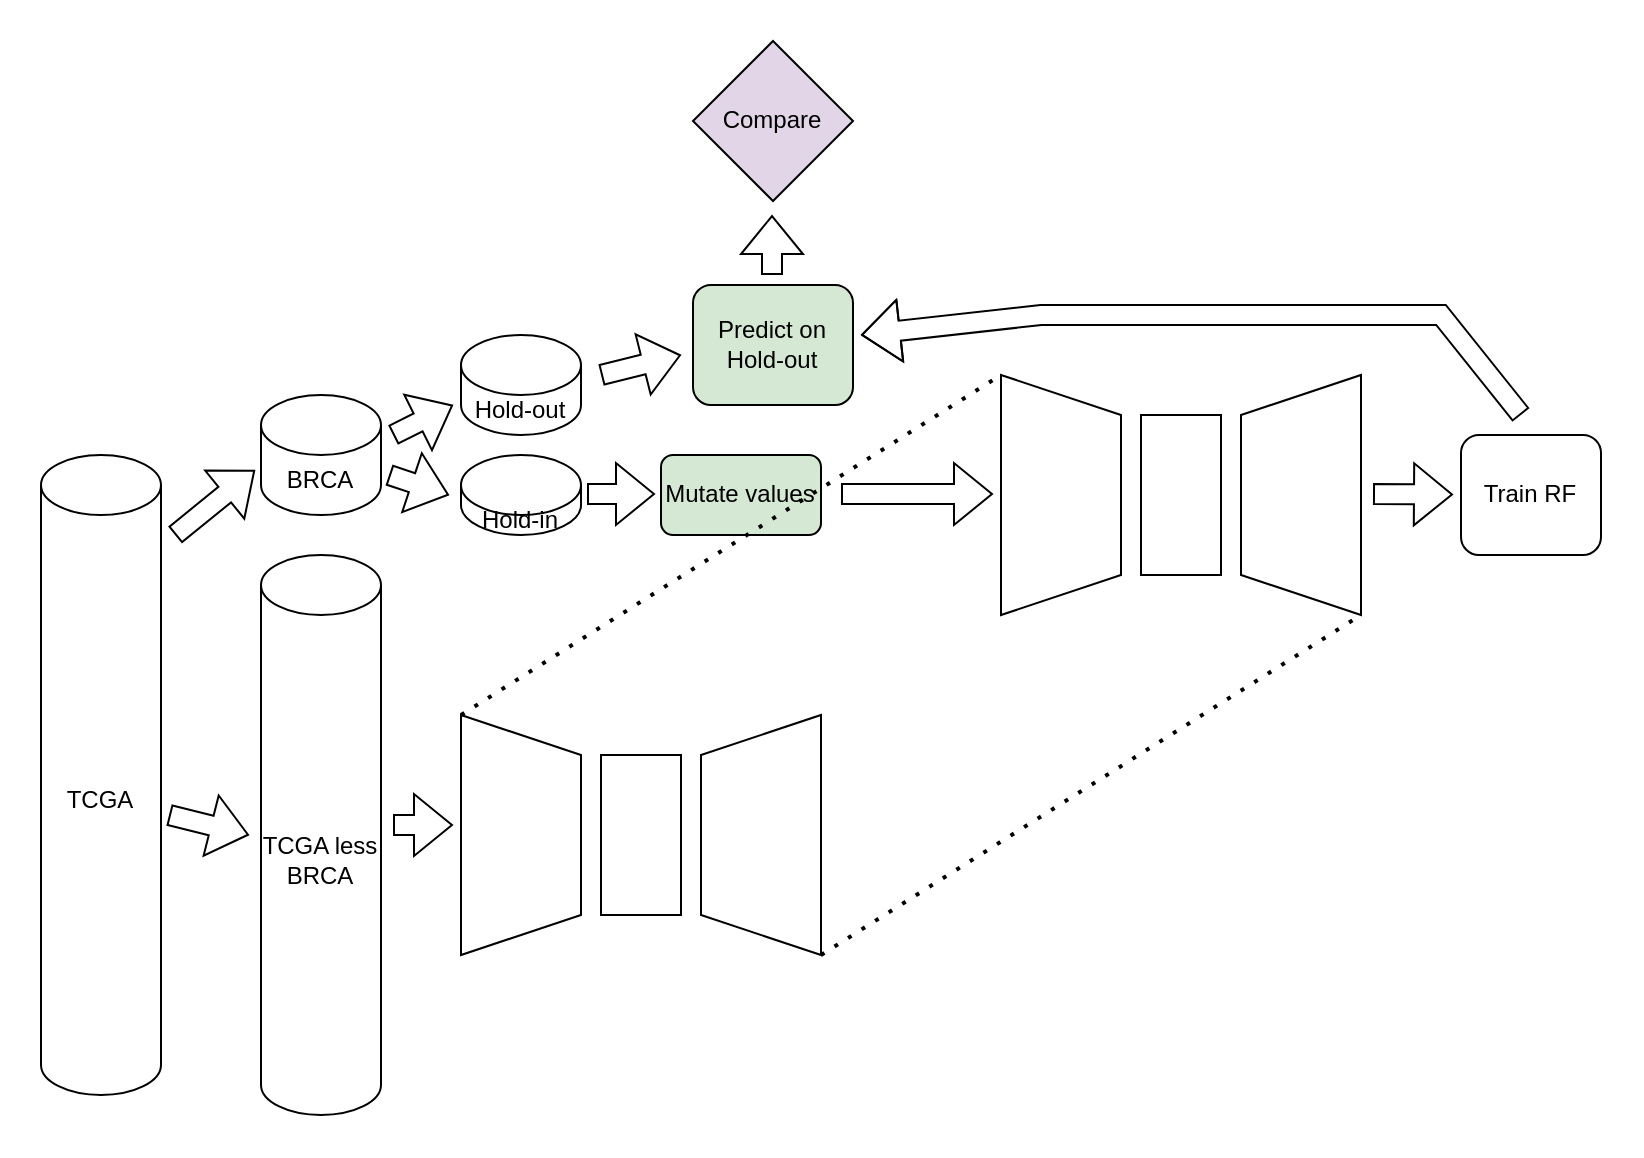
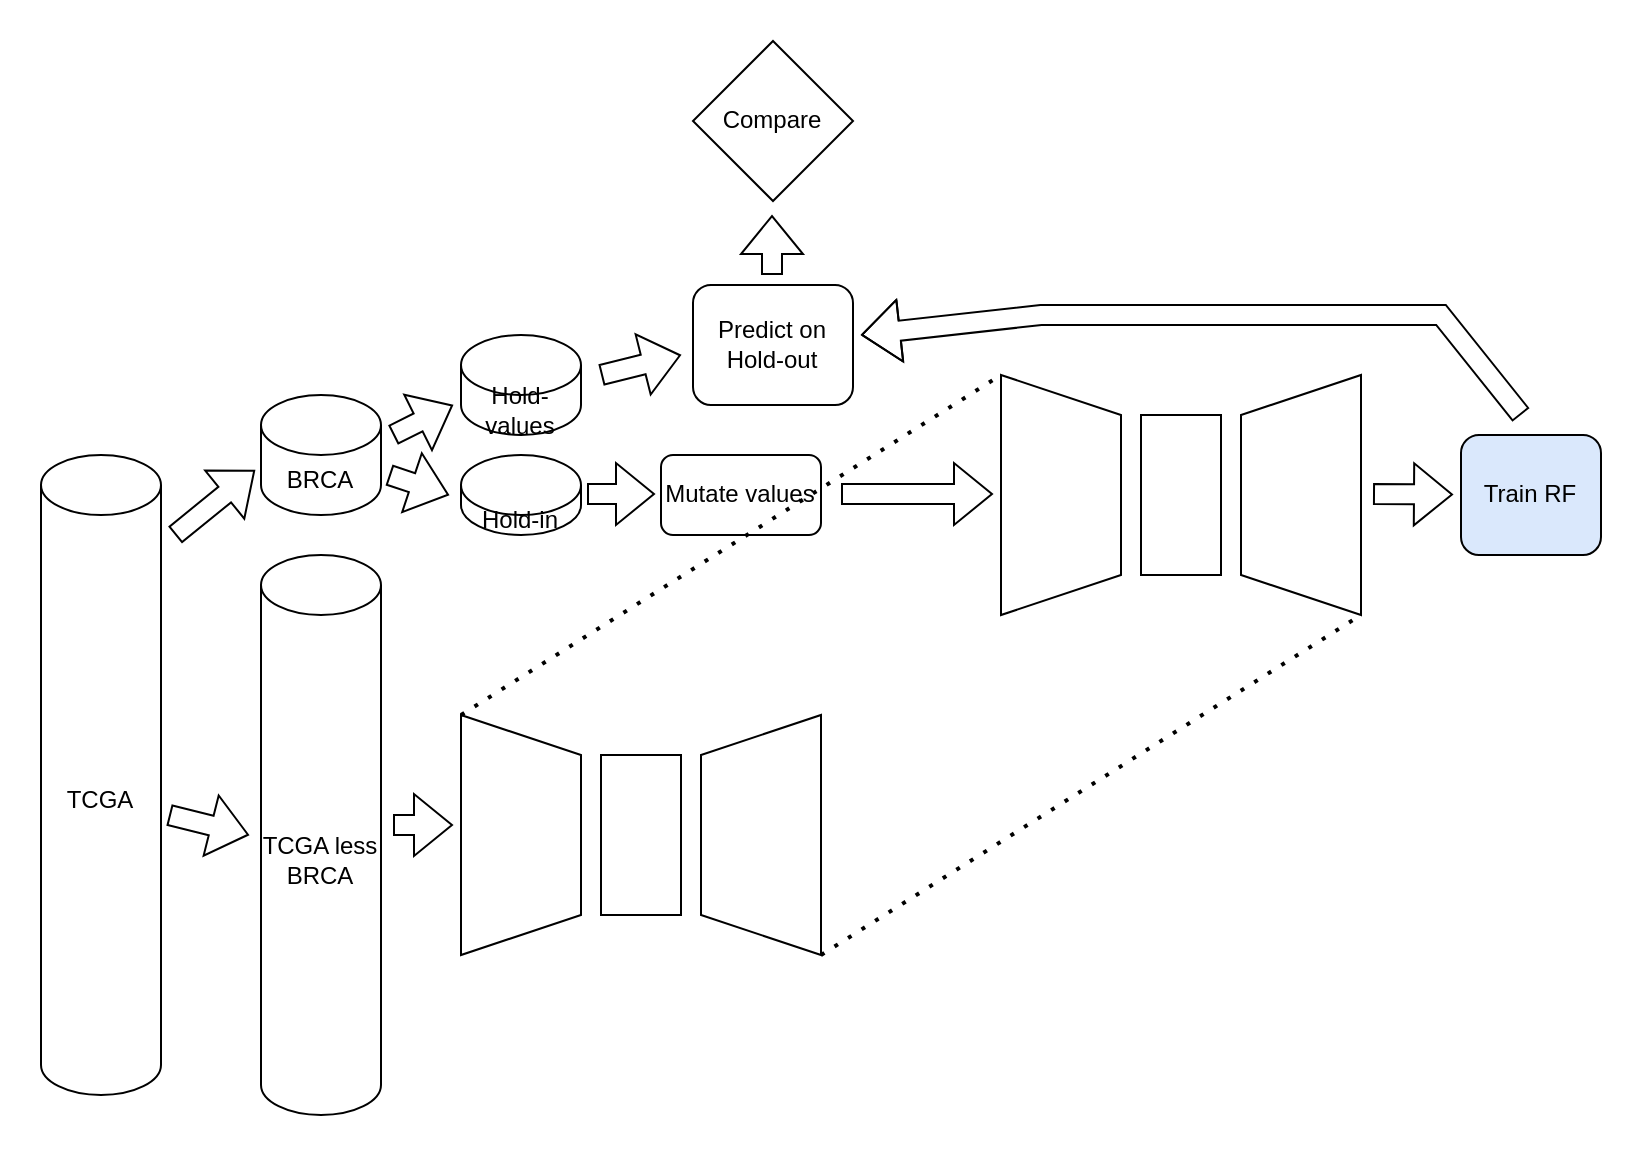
  <mxCell id="0" />
  <mxCell id="1" parent="0" />
  <mxCell id="2" value="TCGA" style="shape=cylinder3;whiteSpace=wrap;html=1;boundedLbl=1;backgroundOutline=1;size=15;" vertex="1" parent="1"><mxGeometry x="20" y="227" width="60" height="320" as="geometry" /></mxCell>
  <mxCell id="3" value="TCGA less BRCA" style="shape=cylinder3;whiteSpace=wrap;html=1;boundedLbl=1;backgroundOutline=1;size=15;" vertex="1" parent="1"><mxGeometry x="130" y="277" width="60" height="280" as="geometry" /></mxCell>
  <mxCell id="4" value="BRCA" style="shape=cylinder3;whiteSpace=wrap;html=1;boundedLbl=1;backgroundOutline=1;size=15;" vertex="1" parent="1"><mxGeometry x="130" y="197" width="60" height="60" as="geometry" /></mxCell>
- <mxCell id="5" value="Hold-out" style="shape=cylinder3;whiteSpace=wrap;html=1;boundedLbl=1;backgroundOutline=1;size=15;" vertex="1" parent="1"><mxGeometry x="230" y="167" width="60" height="50" as="geometry" /></mxCell>
+ <mxCell id="5" value="Hold-values" style="shape=cylinder3;whiteSpace=wrap;html=1;boundedLbl=1;backgroundOutline=1;size=15;" vertex="1" parent="1"><mxGeometry x="230" y="167" width="60" height="50" as="geometry" /></mxCell>
  <mxCell id="6" value="Hold-in" style="shape=cylinder3;whiteSpace=wrap;html=1;boundedLbl=1;backgroundOutline=1;size=15;" vertex="1" parent="1"><mxGeometry x="230" y="227" width="60" height="40" as="geometry" /></mxCell>
  <mxCell id="7" value="" style="group" vertex="1" connectable="0" parent="1"><mxGeometry x="230" y="357" width="180" height="120" as="geometry" /></mxCell>
  <mxCell id="8" value="" style="shape=trapezoid;perimeter=trapezoidPerimeter;whiteSpace=wrap;html=1;fixedSize=1;rotation=90;" vertex="1" parent="7"><mxGeometry x="-30" y="30" width="120" height="60" as="geometry" /></mxCell>
  <mxCell id="9" value="" style="shape=trapezoid;perimeter=trapezoidPerimeter;whiteSpace=wrap;html=1;fixedSize=1;rotation=-90;" vertex="1" parent="7"><mxGeometry x="90" y="30" width="120" height="60" as="geometry" /></mxCell>
  <mxCell id="10" value="" style="rounded=0;whiteSpace=wrap;html=1;" vertex="1" parent="7"><mxGeometry x="70" y="20" width="40" height="80" as="geometry" /></mxCell>
  <mxCell id="11" value="" style="shape=flexArrow;endArrow=classic;html=1;rounded=0;" edge="1" parent="7"><mxGeometry width="50" height="50" relative="1" as="geometry"><mxPoint x="-34" y="55" as="sourcePoint" /><mxPoint x="-4" y="55" as="targetPoint" /></mxGeometry></mxCell>
  <mxCell id="12" value="" style="shape=flexArrow;endArrow=classic;html=1;rounded=0;entryX=0;entryY=0.5;entryDx=0;entryDy=0;entryPerimeter=0;" edge="1" parent="1"><mxGeometry width="50" height="50" relative="1" as="geometry"><mxPoint x="84" y="407" as="sourcePoint" /><mxPoint x="124" y="417" as="targetPoint" /></mxGeometry></mxCell>
  <mxCell id="13" value="" style="shape=flexArrow;endArrow=classic;html=1;rounded=0;entryX=0;entryY=0;entryDx=0;entryDy=37.5;entryPerimeter=0;" edge="1" parent="1"><mxGeometry width="50" height="50" relative="1" as="geometry"><mxPoint x="87" y="267" as="sourcePoint" /><mxPoint x="127" y="234.5" as="targetPoint" /></mxGeometry></mxCell>
  <mxCell id="14" value="" style="shape=flexArrow;endArrow=classic;html=1;rounded=0;entryX=0;entryY=1;entryDx=0;entryDy=-15;entryPerimeter=0;" edge="1" parent="1"><mxGeometry width="50" height="50" relative="1" as="geometry"><mxPoint x="196" y="217" as="sourcePoint" /><mxPoint x="226" y="202" as="targetPoint" /></mxGeometry></mxCell>
  <mxCell id="15" value="" style="shape=flexArrow;endArrow=classic;html=1;rounded=0;entryX=0;entryY=0.5;entryDx=0;entryDy=0;entryPerimeter=0;" edge="1" parent="1"><mxGeometry width="50" height="50" relative="1" as="geometry"><mxPoint x="194" y="237" as="sourcePoint" /><mxPoint x="224" y="247" as="targetPoint" /></mxGeometry></mxCell>
- <mxCell id="16" value="Mutate values" style="rounded=1;whiteSpace=wrap;html=1;fillColor=#d5e8d4;" vertex="1" parent="1"><mxGeometry x="330" y="227" width="80" height="40" as="geometry" /></mxCell>
+ <mxCell id="16" value="Mutate values" style="rounded=1;whiteSpace=wrap;html=1;" vertex="1" parent="1"><mxGeometry x="330" y="227" width="80" height="40" as="geometry" /></mxCell>
  <mxCell id="17" value="" style="shape=flexArrow;endArrow=classic;html=1;rounded=0;entryX=0;entryY=0.5;entryDx=0;entryDy=0;entryPerimeter=0;" edge="1" parent="1"><mxGeometry width="50" height="50" relative="1" as="geometry"><mxPoint x="293" y="246.5" as="sourcePoint" /><mxPoint x="327" y="246.5" as="targetPoint" /></mxGeometry></mxCell>
  <mxCell id="18" value="" style="endArrow=none;dashed=1;html=1;dashPattern=1 3;strokeWidth=2;rounded=0;exitX=0;exitY=1;exitDx=0;exitDy=0;entryX=0;entryY=1;entryDx=0;entryDy=0;" edge="1" parent="1" source="8" target="21"><mxGeometry width="50" height="50" relative="1" as="geometry"><mxPoint x="330" y="367" as="sourcePoint" /><mxPoint x="510" y="227" as="targetPoint" /></mxGeometry></mxCell>
  <mxCell id="19" value="" style="endArrow=none;dashed=1;html=1;dashPattern=1 3;strokeWidth=2;rounded=0;exitX=0;exitY=1;exitDx=0;exitDy=0;entryX=0;entryY=1;entryDx=0;entryDy=0;" edge="1" parent="1" source="9" target="22"><mxGeometry width="50" height="50" relative="1" as="geometry"><mxPoint x="410" y="357" as="sourcePoint" /><mxPoint x="690" y="227" as="targetPoint" /></mxGeometry></mxCell>
  <mxCell id="20" value="" style="group" vertex="1" connectable="0" parent="1"><mxGeometry x="500" y="187" width="180" height="120" as="geometry" /></mxCell>
  <mxCell id="21" value="" style="shape=trapezoid;perimeter=trapezoidPerimeter;whiteSpace=wrap;html=1;fixedSize=1;rotation=90;" vertex="1" parent="20"><mxGeometry x="-30" y="30" width="120" height="60" as="geometry" /></mxCell>
  <mxCell id="22" value="" style="shape=trapezoid;perimeter=trapezoidPerimeter;whiteSpace=wrap;html=1;fixedSize=1;rotation=-90;" vertex="1" parent="20"><mxGeometry x="90" y="30" width="120" height="60" as="geometry" /></mxCell>
  <mxCell id="23" value="" style="rounded=0;whiteSpace=wrap;html=1;" vertex="1" parent="20"><mxGeometry x="70" y="20" width="40" height="80" as="geometry" /></mxCell>
  <mxCell id="24" value="" style="shape=flexArrow;endArrow=classic;html=1;rounded=0;" edge="1" parent="1"><mxGeometry width="50" height="50" relative="1" as="geometry"><mxPoint x="420" y="246.5" as="sourcePoint" /><mxPoint x="496" y="246.5" as="targetPoint" /></mxGeometry></mxCell>
  <mxCell id="25" value="" style="shape=flexArrow;endArrow=classic;html=1;rounded=0;" edge="1" parent="1"><mxGeometry width="50" height="50" relative="1" as="geometry"><mxPoint x="686" y="246.5" as="sourcePoint" /><mxPoint x="726" y="246.767" as="targetPoint" /></mxGeometry></mxCell>
- <mxCell id="26" value="Train RF" style="rounded=1;whiteSpace=wrap;html=1;" vertex="1" parent="1"><mxGeometry x="730" y="217" width="70" height="60" as="geometry" /></mxCell>
+ <mxCell id="26" value="Train RF" style="rounded=1;whiteSpace=wrap;html=1;fillColor=#dae8fc;" vertex="1" parent="1"><mxGeometry x="730" y="217" width="70" height="60" as="geometry" /></mxCell>
  <mxCell id="27" value="" style="shape=flexArrow;endArrow=classic;html=1;rounded=0;" edge="1" parent="1"><mxGeometry width="50" height="50" relative="1" as="geometry"><mxPoint x="760" y="207" as="sourcePoint" /><mxPoint x="430" y="167" as="targetPoint" /><Array as="points"><mxPoint x="720" y="157" /><mxPoint x="520" y="157" /></Array></mxGeometry></mxCell>
  <mxCell id="28" value="" style="shape=flexArrow;endArrow=classic;html=1;rounded=0;" edge="1" parent="1"><mxGeometry width="50" height="50" relative="1" as="geometry"><mxPoint x="300" y="187" as="sourcePoint" /><mxPoint x="340" y="177" as="targetPoint" /></mxGeometry></mxCell>
- <mxCell id="29" value="Predict on Hold-out" style="rounded=1;whiteSpace=wrap;html=1;fillColor=#d5e8d4;" vertex="1" parent="1"><mxGeometry x="346" y="142" width="80" height="60" as="geometry" /></mxCell>
- <mxCell id="30" value="Compare" style="rhombus;whiteSpace=wrap;html=1;fillColor=#e1d5e7;" vertex="1" parent="1"><mxGeometry x="346" y="20" width="80" height="80" as="geometry" /></mxCell>
+ <mxCell id="29" value="Predict on Hold-out" style="rounded=1;whiteSpace=wrap;html=1;" vertex="1" parent="1"><mxGeometry x="346" y="142" width="80" height="60" as="geometry" /></mxCell>
+ <mxCell id="30" value="Compare" style="rhombus;whiteSpace=wrap;html=1;" vertex="1" parent="1"><mxGeometry x="346" y="20" width="80" height="80" as="geometry" /></mxCell>
  <mxCell id="31" value="" style="shape=flexArrow;endArrow=classic;html=1;rounded=0;" edge="1" parent="1"><mxGeometry width="50" height="50" relative="1" as="geometry"><mxPoint x="385.5" y="137" as="sourcePoint" /><mxPoint x="385.5" y="107" as="targetPoint" /></mxGeometry></mxCell>
